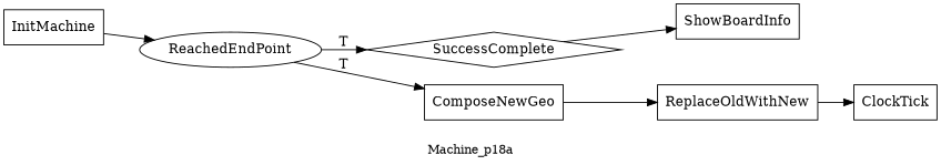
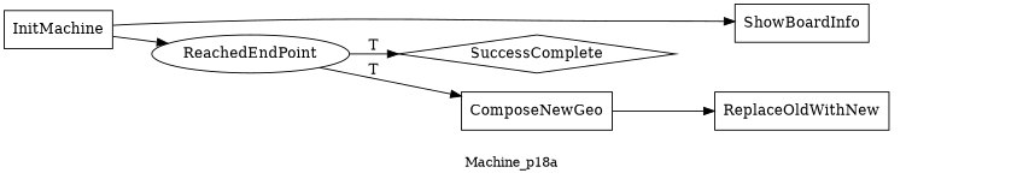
  digraph {
    fontsize=12
    label=Machine_p18a
    rankdir=LR
    node [shape=box]
    InitMachine
    ShowBoardInfo
    ReachedEndPoint [shape=ellipse]
    ComposeNewGeo
    SuccessComplete [shape=diamond]
    ReplaceOldWithNew
-   ClockTick
-   SuccessComplete -> ShowBoardInfo
+   InitMachine -> ShowBoardInfo
    InitMachine -> ReachedEndPoint
    ReachedEndPoint -> ComposeNewGeo [label=T]
    ReachedEndPoint -> SuccessComplete [label=T]
    ComposeNewGeo -> ReplaceOldWithNew
-   ReplaceOldWithNew -> ClockTick
  }
